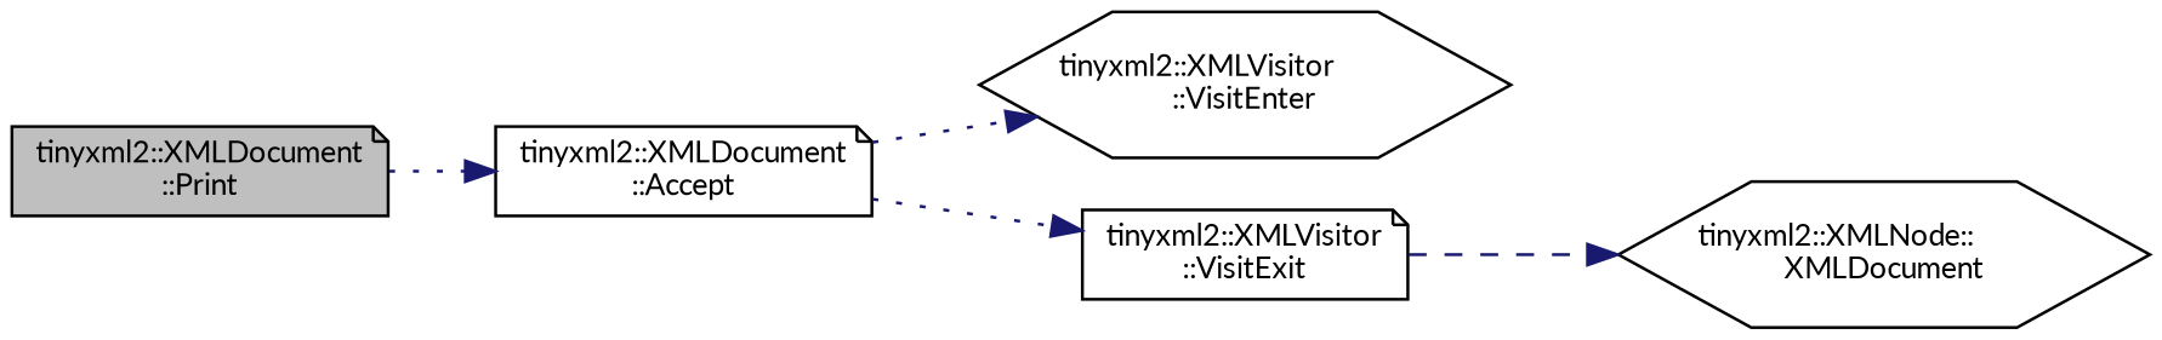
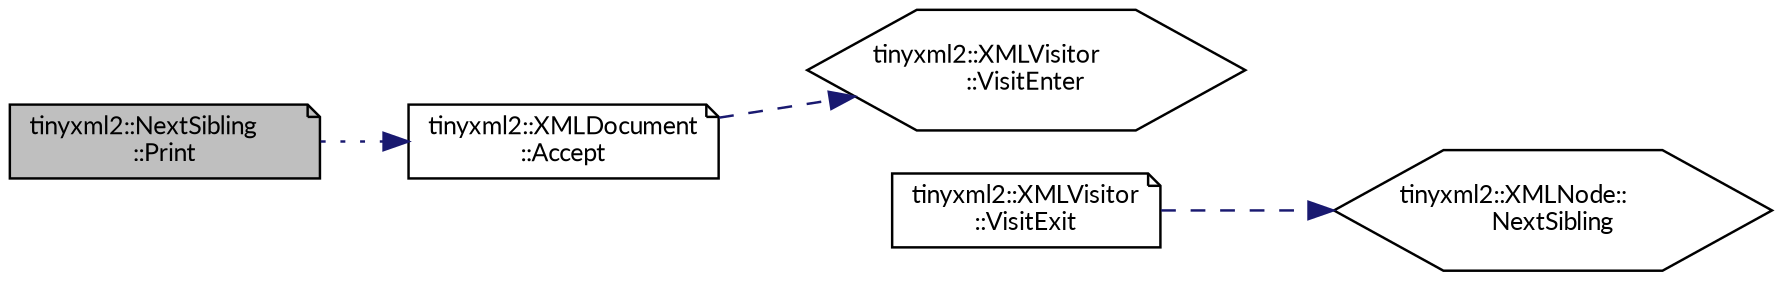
  digraph {
    fontname=Lato
    rankdir=LR
    node [color=black fillcolor=white fontname=Lato fontsize=10 shape=note style=filled]
    edge [color=midnightblue fontname=Lato fontsize=10 labelfontname=Helvetica labelfontsize=10 style=dotted]
-   n1 [fillcolor=grey75 fontcolor=black height=0.2 label="tinyxml2::XMLDocument\l::Print" width=0.4]
+   n1 [fillcolor=grey75 fontcolor=black height=0.2 label="tinyxml2::NextSibling\l::Print" width=0.4]
    n2 [height=0.2 label="tinyxml2::XMLDocument\l::Accept" width=0.4]
    n3 [height=0.2 label="tinyxml2::XMLVisitor\l::VisitEnter" shape=hexagon width=0.4]
    n4 [height=0.2 label="tinyxml2::XMLVisitor\l::VisitExit" width=0.4]
-   n5 [height=0.2 label="tinyxml2::XMLNode::\lXMLDocument" shape=hexagon width=0.4]
+   n5 [height=0.2 label="tinyxml2::XMLNode::\lNextSibling" shape=hexagon width=0.4]
    n1 -> n2
-   n2 -> n3
-   n2 -> n4
+   n2 -> n3 [style=dashed]
    n4 -> n5 [style=dashed]
  }
